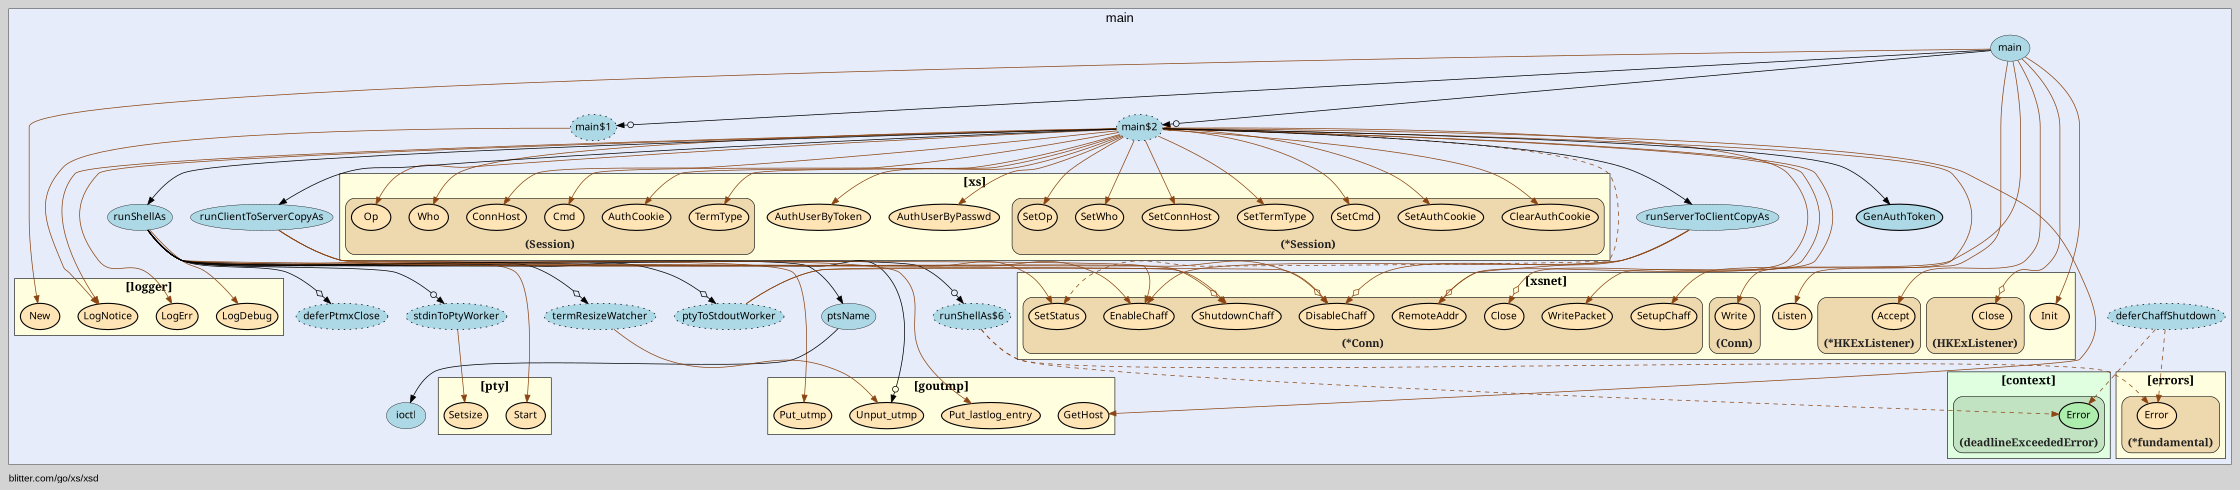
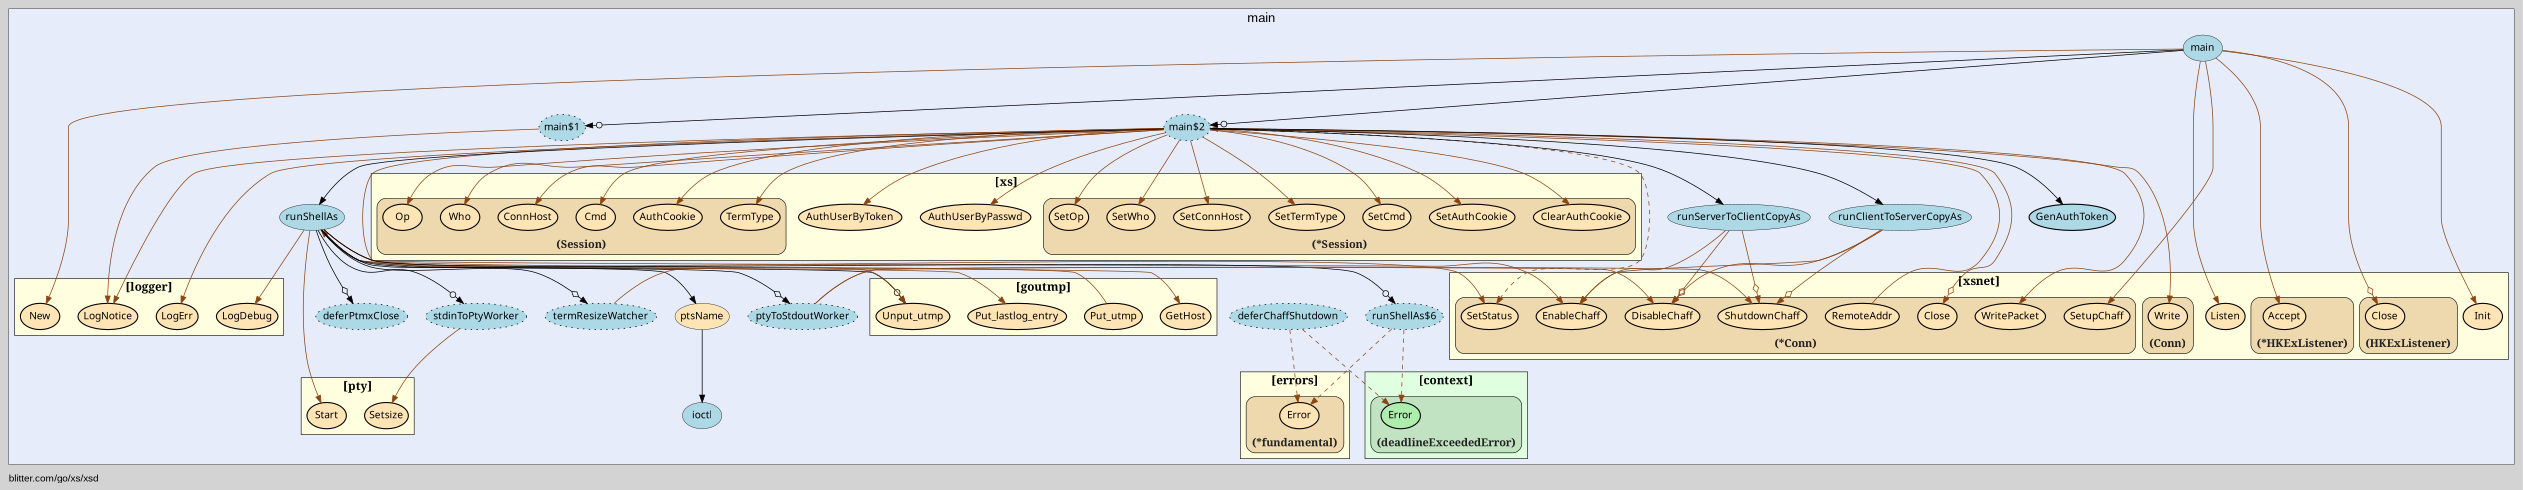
  digraph {
    bgcolor=lightgray
    fontname=Arial
    fontsize=14
    label="blitter.com/go/xs/xsd"
    labeljust=l
    nodesep=0.35
    penwidth=0.5
    rankdir=TB
    style=solid
    node [fillcolor=moccasin fontname=Verdana margin="0.05,0.0" penwidth=1.5 shape=ellipse style=filled]
    edge [color=saddlebrown minlen=2]
    n1 [label=GetHost]
    n2 [label=Put_utmp]
    n3 [label=Unput_utmp]
    n4 [label=Put_lastlog_entry]
    n5 [label=SetOp]
    n6 [label=SetWho]
    n7 [label=SetConnHost]
    n8 [label=SetTermType]
    n9 [label=SetCmd]
    n10 [label=SetAuthCookie]
    n11 [label=ClearAuthCookie]
    n12 [label=Op]
    n13 [label=Who]
    n14 [label=ConnHost]
    n15 [label=Cmd]
    n16 [label=AuthCookie]
    n17 [label=TermType]
    n18 [label=AuthUserByToken]
    n19 [label=AuthUserByPasswd]
    n20 [label=LogNotice]
    n21 [label=LogDebug]
    n22 [label=LogErr]
    n23 [label=New]
    n24 [label=Close]
    n25 [label=RemoteAddr]
    n26 [label=EnableChaff]
    n27 [label=DisableChaff]
    n28 [label=ShutdownChaff]
    n29 [label=SetStatus]
    n30 [label=WritePacket]
    n31 [label=SetupChaff]
    n32 [label=Accept]
    n33 [label=Write]
    n34 [label=Close]
    n35 [label=Init]
    n36 [label=Listen]
    n37 [fillcolor="#adedad" label=Error]
    n38 [label=Start]
    n39 [label=Setsize]
    n40 [label=Error]
    n41 [fillcolor=lightblue label="main$2" penwidth=1.0 style="dotted,filled"]
    n42 [fillcolor=lightblue label=GenAuthToken]
    n43 [fillcolor=lightblue label=runShellAs penwidth=0.5]
    n44 [fillcolor=lightblue label=deferPtmxClose penwidth=1.0 style="dotted,filled"]
-   n45 [fillcolor=lightblue label=ptsName penwidth=0.5]
+   n45 [label=ptsName penwidth=0.5]
    n46 [fillcolor=lightblue label=ioctl penwidth=0.5]
    n47 [fillcolor=lightblue label=termResizeWatcher penwidth=1.0 style="dotted,filled"]
    n48 [fillcolor=lightblue label=stdinToPtyWorker penwidth=1.0 style="dotted,filled"]
    n49 [fillcolor=lightblue label=deferChaffShutdown penwidth=1.0 style="dotted,filled"]
    n50 [fillcolor=lightblue label=ptyToStdoutWorker penwidth=1.0 style="dotted,filled"]
    n51 [fillcolor=lightblue label="runShellAs$6" penwidth=1.0 style="dotted,filled"]
    n52 [fillcolor=lightblue label=runClientToServerCopyAs penwidth=0.5]
    n53 [fillcolor=lightblue label=runServerToClientCopyAs penwidth=0.5]
    n54 [fillcolor=lightblue label=main penwidth=0.5]
    n55 [fillcolor=lightblue label="main$1" penwidth=1.0 style="dotted,filled"]
    subgraph cluster_1 {
      bgcolor="#e6ecfa"
      fontsize=18
      label=main
      labeljust=c
      labelloc=t
      n41
      n42
      n43
      n44
      n45
      n46
      n47
      n48
      n49
      n50
      n51
      n52
      n53
      n54
      n55
      subgraph cluster_2 {
        bgcolor="#e6ecfa"
        fillcolor=lightyellow
        fontname=bold
        fontsize=16
        label="[goutmp]"
        labeljust=c
        labelloc=t
        penwidth=0.8
        rank=sink
        style=filled
        n1
        n2
        n3
        n4
      }
      subgraph cluster_3 {
        bgcolor="#e6ecfa"
        fillcolor=lightyellow
        fontname=bold
        fontsize=16
        label="[xs]"
        labeljust=c
        labelloc=t
        penwidth=0.8
        rank=sink
        style=filled
        n18
        n19
        subgraph cluster_4 {
          bgcolor="#e6ecfa"
          fillcolor=wheat2
          fontcolor="#222222"
          fontname=bold
          fontsize=15
          label="(*Session)"
          labeljust=c
          labelloc=b
          penwidth=0.8
          rank=sink
          style="rounded,filled"
          n5
          n6
          n7
          n8
          n9
          n10
          n11
        }
        subgraph cluster_5 {
          bgcolor="#e6ecfa"
          fillcolor=wheat2
          fontcolor="#222222"
          fontname=bold
          fontsize=15
          label="(Session)"
          labeljust=c
          labelloc=b
          penwidth=0.8
          rank=sink
          style="rounded,filled"
          n12
          n13
          n14
          n15
          n16
          n17
        }
      }
      subgraph cluster_6 {
        bgcolor="#e6ecfa"
        fillcolor=lightyellow
        fontname=bold
        fontsize=16
        label="[logger]"
        labeljust=c
        labelloc=t
        penwidth=0.8
        rank=sink
        style=filled
        n20
        n21
        n22
        n23
      }
      subgraph cluster_7 {
        bgcolor="#e6ecfa"
        fillcolor=lightyellow
        fontname=bold
        fontsize=16
        label="[xsnet]"
        labeljust=c
        labelloc=t
        penwidth=0.8
        rank=sink
        style=filled
        n35
        n36
        subgraph cluster_8 {
          bgcolor="#e6ecfa"
          fillcolor=wheat2
          fontcolor="#222222"
          fontname=bold
          fontsize=15
          label="(*Conn)"
          labeljust=c
          labelloc=b
          penwidth=0.8
          rank=sink
          style="rounded,filled"
          n24
          n25
          n26
          n27
          n28
          n29
          n30
          n31
        }
        subgraph cluster_9 {
          bgcolor="#e6ecfa"
          fillcolor=wheat2
          fontcolor="#222222"
          fontname=bold
          fontsize=15
          label="(*HKExListener)"
          labeljust=c
          labelloc=b
          penwidth=0.8
          rank=sink
          style="rounded,filled"
          n32
        }
        subgraph cluster_10 {
          bgcolor="#e6ecfa"
          fillcolor=wheat2
          fontcolor="#222222"
          fontname=bold
          fontsize=15
          label="(Conn)"
          labeljust=c
          labelloc=b
          penwidth=0.8
          rank=sink
          style="rounded,filled"
          n33
        }
        subgraph cluster_11 {
          bgcolor="#e6ecfa"
          fillcolor=wheat2
          fontcolor="#222222"
          fontname=bold
          fontsize=15
          label="(HKExListener)"
          labeljust=c
          labelloc=b
          penwidth=0.8
          rank=sink
          style="rounded,filled"
          n34
        }
      }
      subgraph cluster_12 {
        bgcolor="#e6ecfa"
        fillcolor="#E0FFE1"
        fontname=bold
        fontsize=16
        label="[context]"
        labeljust=c
        labelloc=t
        penwidth=0.8
        rank=sink
        style=filled
        subgraph cluster_13 {
          bgcolor="#e6ecfa"
          fillcolor="#c2e3c2"
          fontcolor="#222222"
          fontname=bold
          fontsize=15
          label="(deadlineExceededError)"
          labeljust=c
          labelloc=b
          penwidth=0.8
          rank=sink
          style="rounded,filled"
          n37
        }
      }
      subgraph cluster_14 {
        bgcolor="#e6ecfa"
        fillcolor=lightyellow
        fontname=bold
        fontsize=16
        label="[pty]"
        labeljust=c
        labelloc=t
        penwidth=0.8
        rank=sink
        style=filled
        n38
        n39
      }
      subgraph cluster_15 {
        bgcolor="#e6ecfa"
        fillcolor=lightyellow
        fontname=bold
        fontsize=16
        label="[errors]"
        labeljust=c
        labelloc=t
        penwidth=0.8
        rank=sink
        style=filled
        subgraph cluster_16 {
          bgcolor="#e6ecfa"
          fillcolor=wheat2
          fontcolor="#222222"
          fontname=bold
          fontsize=15
          label="(*fundamental)"
          labeljust=c
          labelloc=b
          penwidth=0.8
          rank=sink
          style="rounded,filled"
          n40
        }
      }
    }
    n25 -> n41
    n41 -> n1
    n41 -> n5
    n41 -> n6
    n41 -> n7
    n41 -> n8
    n41 -> n9
    n41 -> n10
    n41 -> n11
    n41 -> n12
    n41 -> n13
    n41 -> n14
    n41 -> n15
    n41 -> n16
    n41 -> n17
    n41 -> n18
    n41 -> n19
    n41 -> n20
    n41 -> n22
    n41 -> n24 [arrowhead=normalnoneodiamond]
    n41 -> n29 [style=dashed]
    n41 -> n30
    n41 -> n33
    n41 -> n42 [color=""]
    n41 -> n43 [color=""]
    n41 -> n52 [color=""]
    n41 -> n53 [color=""]
-   n43 -> n2
+   n2 -> n43
    n43 -> n3 [arrowhead=normalnoneodot color=""]
    n43 -> n4
    n43 -> n21
    n43 -> n26
    n43 -> n29
    n43 -> n38
    n43 -> n44 [arrowhead=normalnoneodiamond color=""]
    n43 -> n45 [color=""]
    n43 -> n47 [arrowhead=normalnoneodiamond color=""]
    n43 -> n48 [arrowhead=normalnoneodot color=""]
    n43 -> n50 [arrowhead=normalnoneodiamond color=""]
    n43 -> n51 [arrowhead=normalnoneodot color=""]
    n45 -> n46 [color=""]
    n47 -> n3
    n48 -> n39
    n49 -> n37 [style=dashed]
    n49 -> n40 [style=dashed]
    n50 -> n27
    n50 -> n28
    n51 -> n37 [style=dashed]
    n51 -> n40 [style=dashed]
    n52 -> n26
    n52 -> n27 [arrowhead=normalnoneodiamond]
    n52 -> n28 [arrowhead=normalnoneodiamond]
    n53 -> n26
    n53 -> n27 [arrowhead=normalnoneodiamond]
-   n53 -> n25 [arrowhead=normalnoneodiamond]
+   n53 -> n28 [arrowhead=normalnoneodiamond]
    n54 -> n23
    n54 -> n31
    n54 -> n32
    n54 -> n34 [arrowhead=normalnoneodiamond]
    n54 -> n35
    n54 -> n36
    n54 -> n41 [arrowhead=normalnoneodot color=""]
    n54 -> n55 [arrowhead=normalnoneodot color=""]
    n55 -> n20
  }
